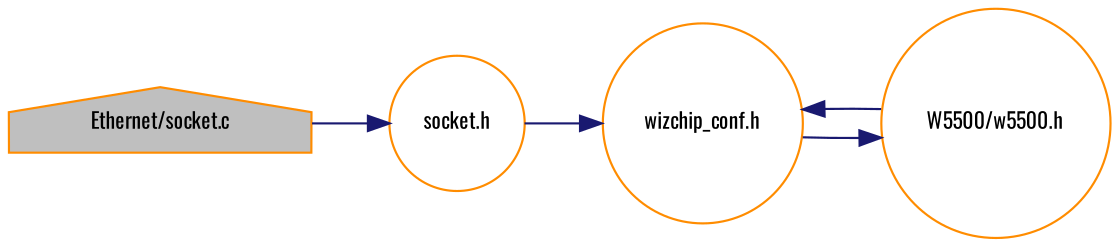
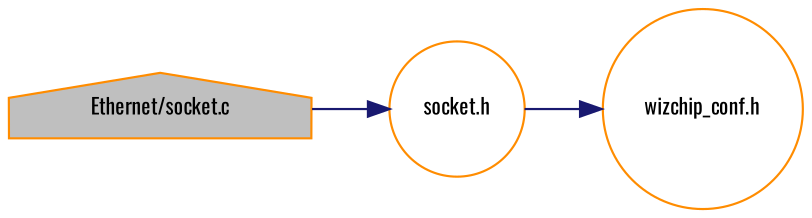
  digraph {
    fontname=Oswald
    rankdir=LR
    node [color=darkorange fillcolor=white fontname=Oswald fontsize=10 shape=circle style=filled]
    edge [color=midnightblue fontname=Oswald fontsize=10 labelfontname=Helvetica labelfontsize=10 style=solid]
    n1 [fillcolor=grey75 fontcolor=black height=0.2 label="Ethernet/socket.c" shape=house width=0.4]
    n2 [height=0.2 label="socket.h" width=0.4]
    n3 [height=0.2 label="wizchip_conf.h" width=0.4]
-   n4 [height=0.2 label="W5500/w5500.h" width=0.4]
    n1 -> n2
    n2 -> n3
-   n3 -> n4
-   n4 -> n3
  }
